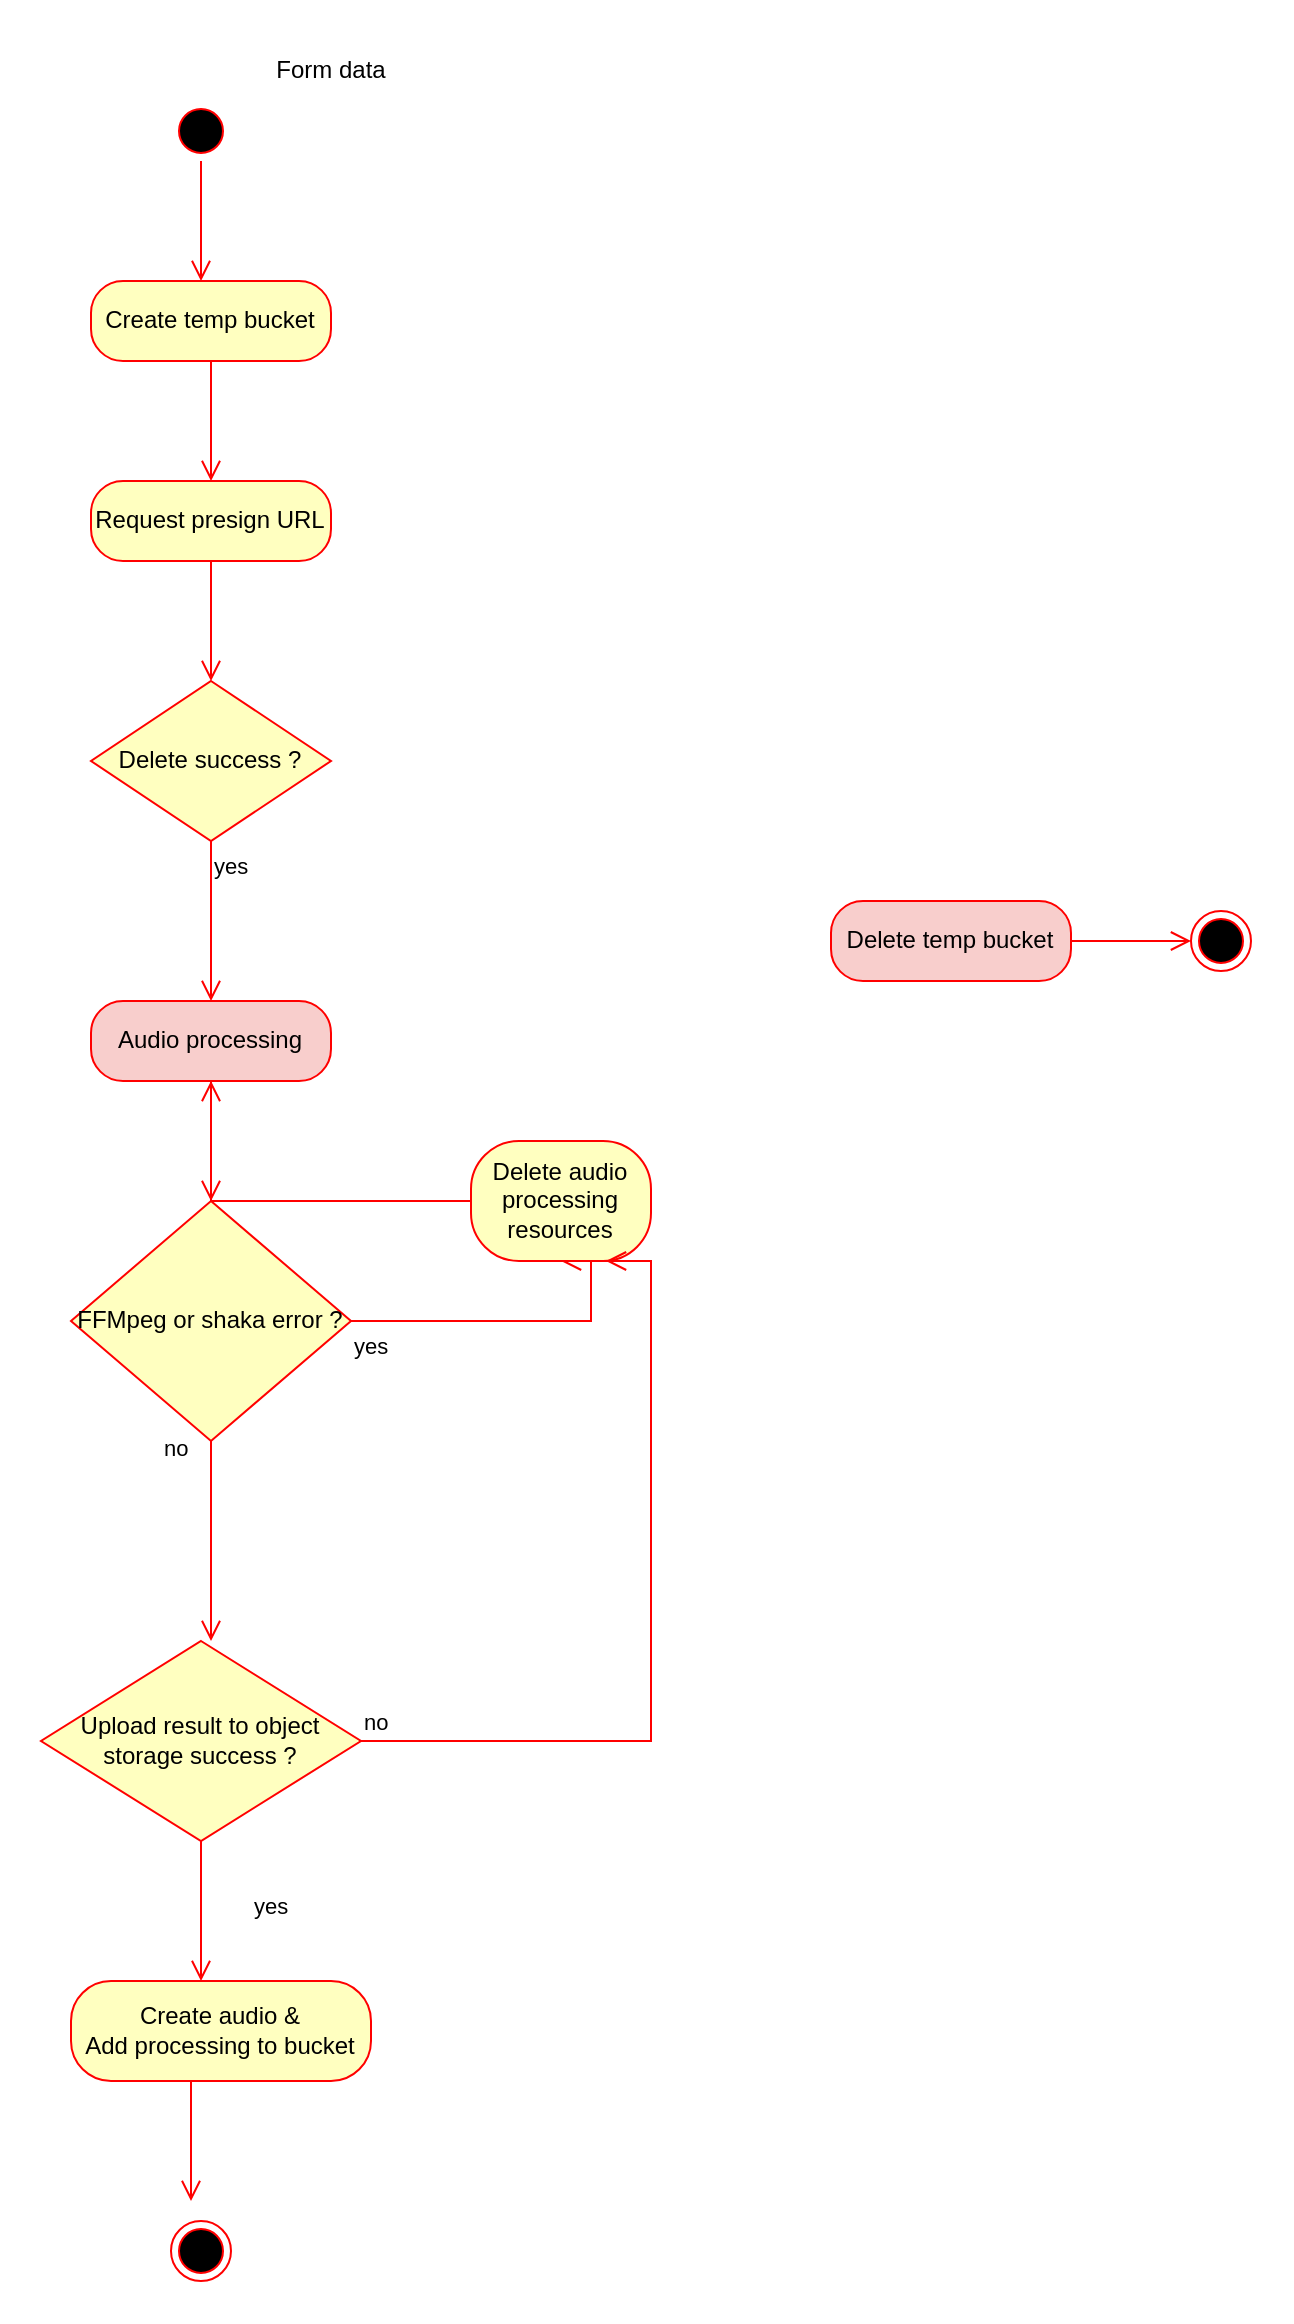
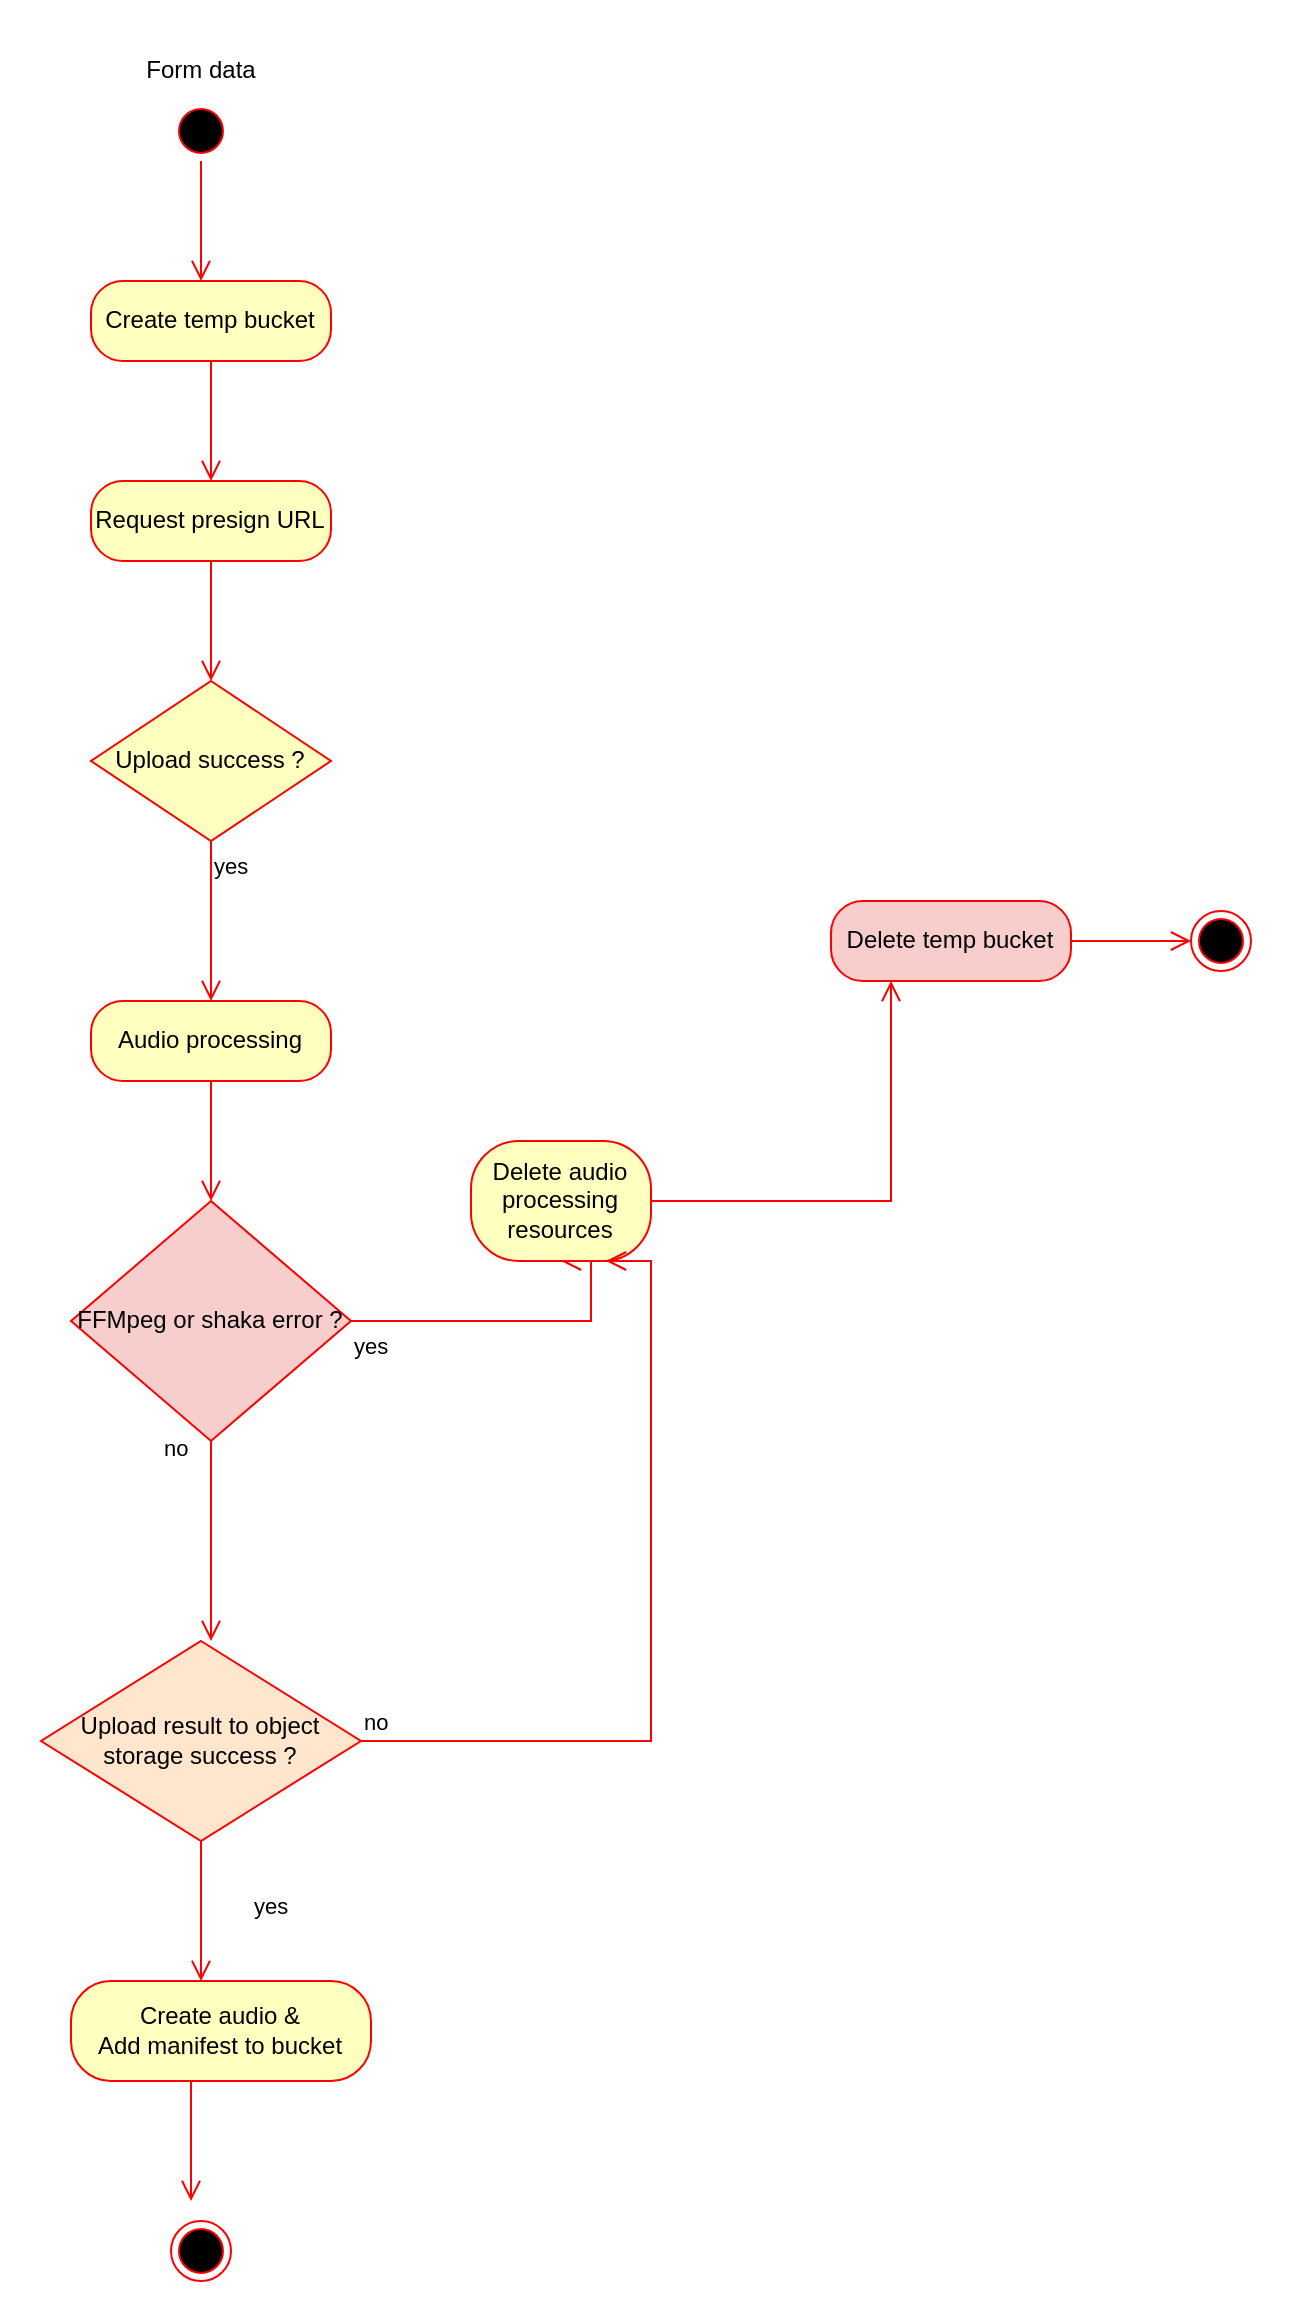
  <mxCell id="0" />
  <mxCell id="1" parent="0" />
  <mxCell id="2" value="" style="ellipse;html=1;shape=startState;fillColor=#000000;strokeColor=#ff0000;" vertex="1" parent="1"><mxGeometry x="85" y="50" width="30" height="30" as="geometry" /></mxCell>
  <mxCell id="3" value="" style="edgeStyle=orthogonalEdgeStyle;html=1;verticalAlign=bottom;endArrow=open;endSize=8;strokeColor=#ff0000;rounded=0;" edge="1" source="2" parent="1"><mxGeometry relative="1" as="geometry"><mxPoint x="100" y="140" as="targetPoint" /></mxGeometry></mxCell>
- <mxCell id="4" value="Form data" style="text;html=1;align=center;verticalAlign=middle;resizable=0;points=[];autosize=1;strokeColor=none;fillColor=none;" vertex="1" parent="1"><mxGeometry x="125" y="20" width="80" height="30" as="geometry" /></mxCell>
+ <mxCell id="4" value="Form data" style="text;html=1;align=center;verticalAlign=middle;resizable=0;points=[];autosize=1;strokeColor=none;fillColor=none;" vertex="1" parent="1"><mxGeometry x="60" y="20" width="80" height="30" as="geometry" /></mxCell>
  <mxCell id="5" value="Create temp bucket" style="rounded=1;whiteSpace=wrap;html=1;arcSize=40;fontColor=#000000;fillColor=#ffffc0;strokeColor=#ff0000;" vertex="1" parent="1"><mxGeometry x="45" y="140" width="120" height="40" as="geometry" /></mxCell>
  <mxCell id="6" value="" style="edgeStyle=orthogonalEdgeStyle;html=1;verticalAlign=bottom;endArrow=open;endSize=8;strokeColor=#ff0000;rounded=0;" edge="1" source="5" parent="1"><mxGeometry relative="1" as="geometry"><mxPoint x="105" y="240" as="targetPoint" /></mxGeometry></mxCell>
  <mxCell id="7" value="Request presign URL" style="rounded=1;whiteSpace=wrap;html=1;arcSize=40;fontColor=#000000;fillColor=#ffffc0;strokeColor=#ff0000;" vertex="1" parent="1"><mxGeometry x="45" y="240" width="120" height="40" as="geometry" /></mxCell>
  <mxCell id="8" value="" style="edgeStyle=orthogonalEdgeStyle;html=1;verticalAlign=bottom;endArrow=open;endSize=8;strokeColor=#ff0000;rounded=0;" edge="1" source="7" parent="1"><mxGeometry relative="1" as="geometry"><mxPoint x="105" y="340" as="targetPoint" /></mxGeometry></mxCell>
- <mxCell id="9" value="Delete success ?" style="rhombus;whiteSpace=wrap;html=1;fontColor=#000000;fillColor=#ffffc0;strokeColor=#ff0000;" vertex="1" parent="1"><mxGeometry x="45" y="340" width="120" height="80" as="geometry" /></mxCell>
+ <mxCell id="9" value="Upload success ?" style="rhombus;whiteSpace=wrap;html=1;fontColor=#000000;fillColor=#ffffc0;strokeColor=#ff0000;" vertex="1" parent="1"><mxGeometry x="45" y="340" width="120" height="80" as="geometry" /></mxCell>
  <mxCell id="10" value="yes" style="edgeStyle=orthogonalEdgeStyle;html=1;align=left;verticalAlign=top;endArrow=open;endSize=8;strokeColor=#ff0000;rounded=0;" edge="1" source="9" parent="1"><mxGeometry x="-1" relative="1" as="geometry"><mxPoint x="105" y="500" as="targetPoint" /><Array as="points"><mxPoint x="105" y="470" /><mxPoint x="105" y="470" /></Array></mxGeometry></mxCell>
- <mxCell id="11" value="Audio processing" style="rounded=1;whiteSpace=wrap;html=1;arcSize=40;fontColor=#000000;fillColor=#f8cecc;strokeColor=#ff0000;" vertex="1" parent="1"><mxGeometry x="45" y="500" width="120" height="40" as="geometry" /></mxCell>
+ <mxCell id="11" value="Audio processing" style="rounded=1;whiteSpace=wrap;html=1;arcSize=40;fontColor=#000000;fillColor=#ffffc0;strokeColor=#ff0000;" vertex="1" parent="1"><mxGeometry x="45" y="500" width="120" height="40" as="geometry" /></mxCell>
  <mxCell id="12" value="" style="edgeStyle=orthogonalEdgeStyle;html=1;verticalAlign=bottom;endArrow=open;endSize=8;strokeColor=#ff0000;rounded=0;" edge="1" source="11" parent="1"><mxGeometry relative="1" as="geometry"><mxPoint x="105" y="600" as="targetPoint" /></mxGeometry></mxCell>
- <mxCell id="13" value="FFMpeg or shaka error ?" style="rhombus;whiteSpace=wrap;html=1;fontColor=#000000;fillColor=#ffffc0;strokeColor=#ff0000;" vertex="1" parent="1"><mxGeometry x="35" y="600" width="140" height="120" as="geometry" /></mxCell>
+ <mxCell id="13" value="FFMpeg or shaka error ?" style="rhombus;whiteSpace=wrap;html=1;fontColor=#000000;fillColor=#f8cecc;strokeColor=#ff0000;" vertex="1" parent="1"><mxGeometry x="35" y="600" width="140" height="120" as="geometry" /></mxCell>
  <mxCell id="14" value="no" style="edgeStyle=orthogonalEdgeStyle;html=1;align=left;verticalAlign=bottom;endArrow=open;endSize=8;strokeColor=#ff0000;rounded=0;" edge="1" source="13" parent="1"><mxGeometry x="-0.733" y="-25" relative="1" as="geometry"><mxPoint x="105" y="820" as="targetPoint" /><Array as="points"><mxPoint x="105" y="800" /><mxPoint x="105" y="800" /></Array><mxPoint as="offset" /></mxGeometry></mxCell>
  <mxCell id="15" value="yes" style="edgeStyle=orthogonalEdgeStyle;html=1;align=left;verticalAlign=top;endArrow=open;endSize=8;strokeColor=#ff0000;rounded=0;entryX=0.5;entryY=1;entryDx=0;entryDy=0;" edge="1" source="13" parent="1" target="18"><mxGeometry x="-1" relative="1" as="geometry"><mxPoint x="295" y="640" as="targetPoint" /><Array as="points"><mxPoint x="295" y="660" /></Array></mxGeometry></mxCell>
  <mxCell id="16" value="Delete temp bucket" style="rounded=1;whiteSpace=wrap;html=1;arcSize=40;fontColor=#000000;fillColor=#f8cecc;strokeColor=#ff0000;" vertex="1" parent="1"><mxGeometry x="415" y="450" width="120" height="40" as="geometry" /></mxCell>
  <mxCell id="17" value="" style="edgeStyle=orthogonalEdgeStyle;html=1;verticalAlign=bottom;endArrow=open;endSize=8;strokeColor=#ff0000;rounded=0;" edge="1" source="16" parent="1"><mxGeometry relative="1" as="geometry"><mxPoint x="595" y="470" as="targetPoint" /><Array as="points"><mxPoint x="565" y="470" /></Array></mxGeometry></mxCell>
  <mxCell id="18" value="Delete audio processing resources" style="rounded=1;whiteSpace=wrap;html=1;arcSize=40;fontColor=#000000;fillColor=#ffffc0;strokeColor=#ff0000;" vertex="1" parent="1"><mxGeometry x="235" y="570" width="90" height="60" as="geometry" /></mxCell>
- <mxCell id="19" value="" style="edgeStyle=orthogonalEdgeStyle;html=1;verticalAlign=bottom;endArrow=open;endSize=8;strokeColor=#ff0000;rounded=0;" edge="1" source="18" parent="1" target="11"><mxGeometry relative="1" as="geometry"><mxPoint x="445" y="680" as="targetPoint" /></mxGeometry></mxCell>
+ <mxCell id="19" value="" style="edgeStyle=orthogonalEdgeStyle;html=1;verticalAlign=bottom;endArrow=open;endSize=8;strokeColor=#ff0000;rounded=0;entryX=0.25;entryY=1;entryDx=0;entryDy=0;" edge="1" source="18" parent="1" target="16"><mxGeometry relative="1" as="geometry"><mxPoint x="445" y="680" as="targetPoint" /></mxGeometry></mxCell>
  <mxCell id="20" value="" style="ellipse;html=1;shape=endState;fillColor=#000000;strokeColor=#ff0000;" vertex="1" parent="1"><mxGeometry x="595" y="455" width="30" height="30" as="geometry" /></mxCell>
- <mxCell id="21" value="Upload result to object storage success ?" style="rhombus;whiteSpace=wrap;html=1;fontColor=#000000;fillColor=#ffffc0;strokeColor=#ff0000;" vertex="1" parent="1"><mxGeometry x="20" y="820" width="160" height="100" as="geometry" /></mxCell>
+ <mxCell id="21" value="Upload result to object storage success ?" style="rhombus;whiteSpace=wrap;html=1;fontColor=#000000;fillColor=#ffe6cc;strokeColor=#ff0000;" vertex="1" parent="1"><mxGeometry x="20" y="820" width="160" height="100" as="geometry" /></mxCell>
  <mxCell id="22" value="no" style="edgeStyle=orthogonalEdgeStyle;html=1;align=left;verticalAlign=bottom;endArrow=open;endSize=8;strokeColor=#ff0000;rounded=0;entryX=0.75;entryY=1;entryDx=0;entryDy=0;" edge="1" source="21" parent="1" target="18"><mxGeometry x="-1" relative="1" as="geometry"><mxPoint x="295" y="660" as="targetPoint" /><Array as="points"><mxPoint x="325" y="870" /></Array><mxPoint as="offset" /></mxGeometry></mxCell>
  <mxCell id="23" value="yes" style="edgeStyle=orthogonalEdgeStyle;html=1;align=left;verticalAlign=top;endArrow=open;endSize=8;strokeColor=#ff0000;rounded=0;" edge="1" source="21" parent="1"><mxGeometry x="-0.429" y="25" relative="1" as="geometry"><mxPoint x="100" y="990" as="targetPoint" /><Array as="points"><mxPoint x="100" y="980" /></Array><mxPoint as="offset" /></mxGeometry></mxCell>
- <mxCell id="24" value="&lt;div&gt;Create audio &amp;amp;&lt;br&gt;&lt;/div&gt;&lt;div&gt; Add processing to bucket&lt;/div&gt;" style="rounded=1;whiteSpace=wrap;html=1;arcSize=40;fontColor=#000000;fillColor=#ffffc0;strokeColor=#ff0000;" vertex="1" parent="1"><mxGeometry x="35" y="990" width="150" height="50" as="geometry" /></mxCell>
+ <mxCell id="24" value="&lt;div&gt;Create audio &amp;amp;&lt;br&gt;&lt;/div&gt;&lt;div&gt; Add manifest to bucket&lt;/div&gt;" style="rounded=1;whiteSpace=wrap;html=1;arcSize=40;fontColor=#000000;fillColor=#ffffc0;strokeColor=#ff0000;" vertex="1" parent="1"><mxGeometry x="35" y="990" width="150" height="50" as="geometry" /></mxCell>
  <mxCell id="25" value="" style="edgeStyle=orthogonalEdgeStyle;html=1;verticalAlign=bottom;endArrow=open;endSize=8;strokeColor=#ff0000;rounded=0;" edge="1" source="24" parent="1"><mxGeometry relative="1" as="geometry"><mxPoint x="95" y="1100" as="targetPoint" /><Array as="points"><mxPoint x="95" y="1090" /></Array></mxGeometry></mxCell>
  <mxCell id="26" value="" style="ellipse;html=1;shape=endState;fillColor=#000000;strokeColor=#ff0000;" vertex="1" parent="1"><mxGeometry x="85" y="1110" width="30" height="30" as="geometry" /></mxCell>
